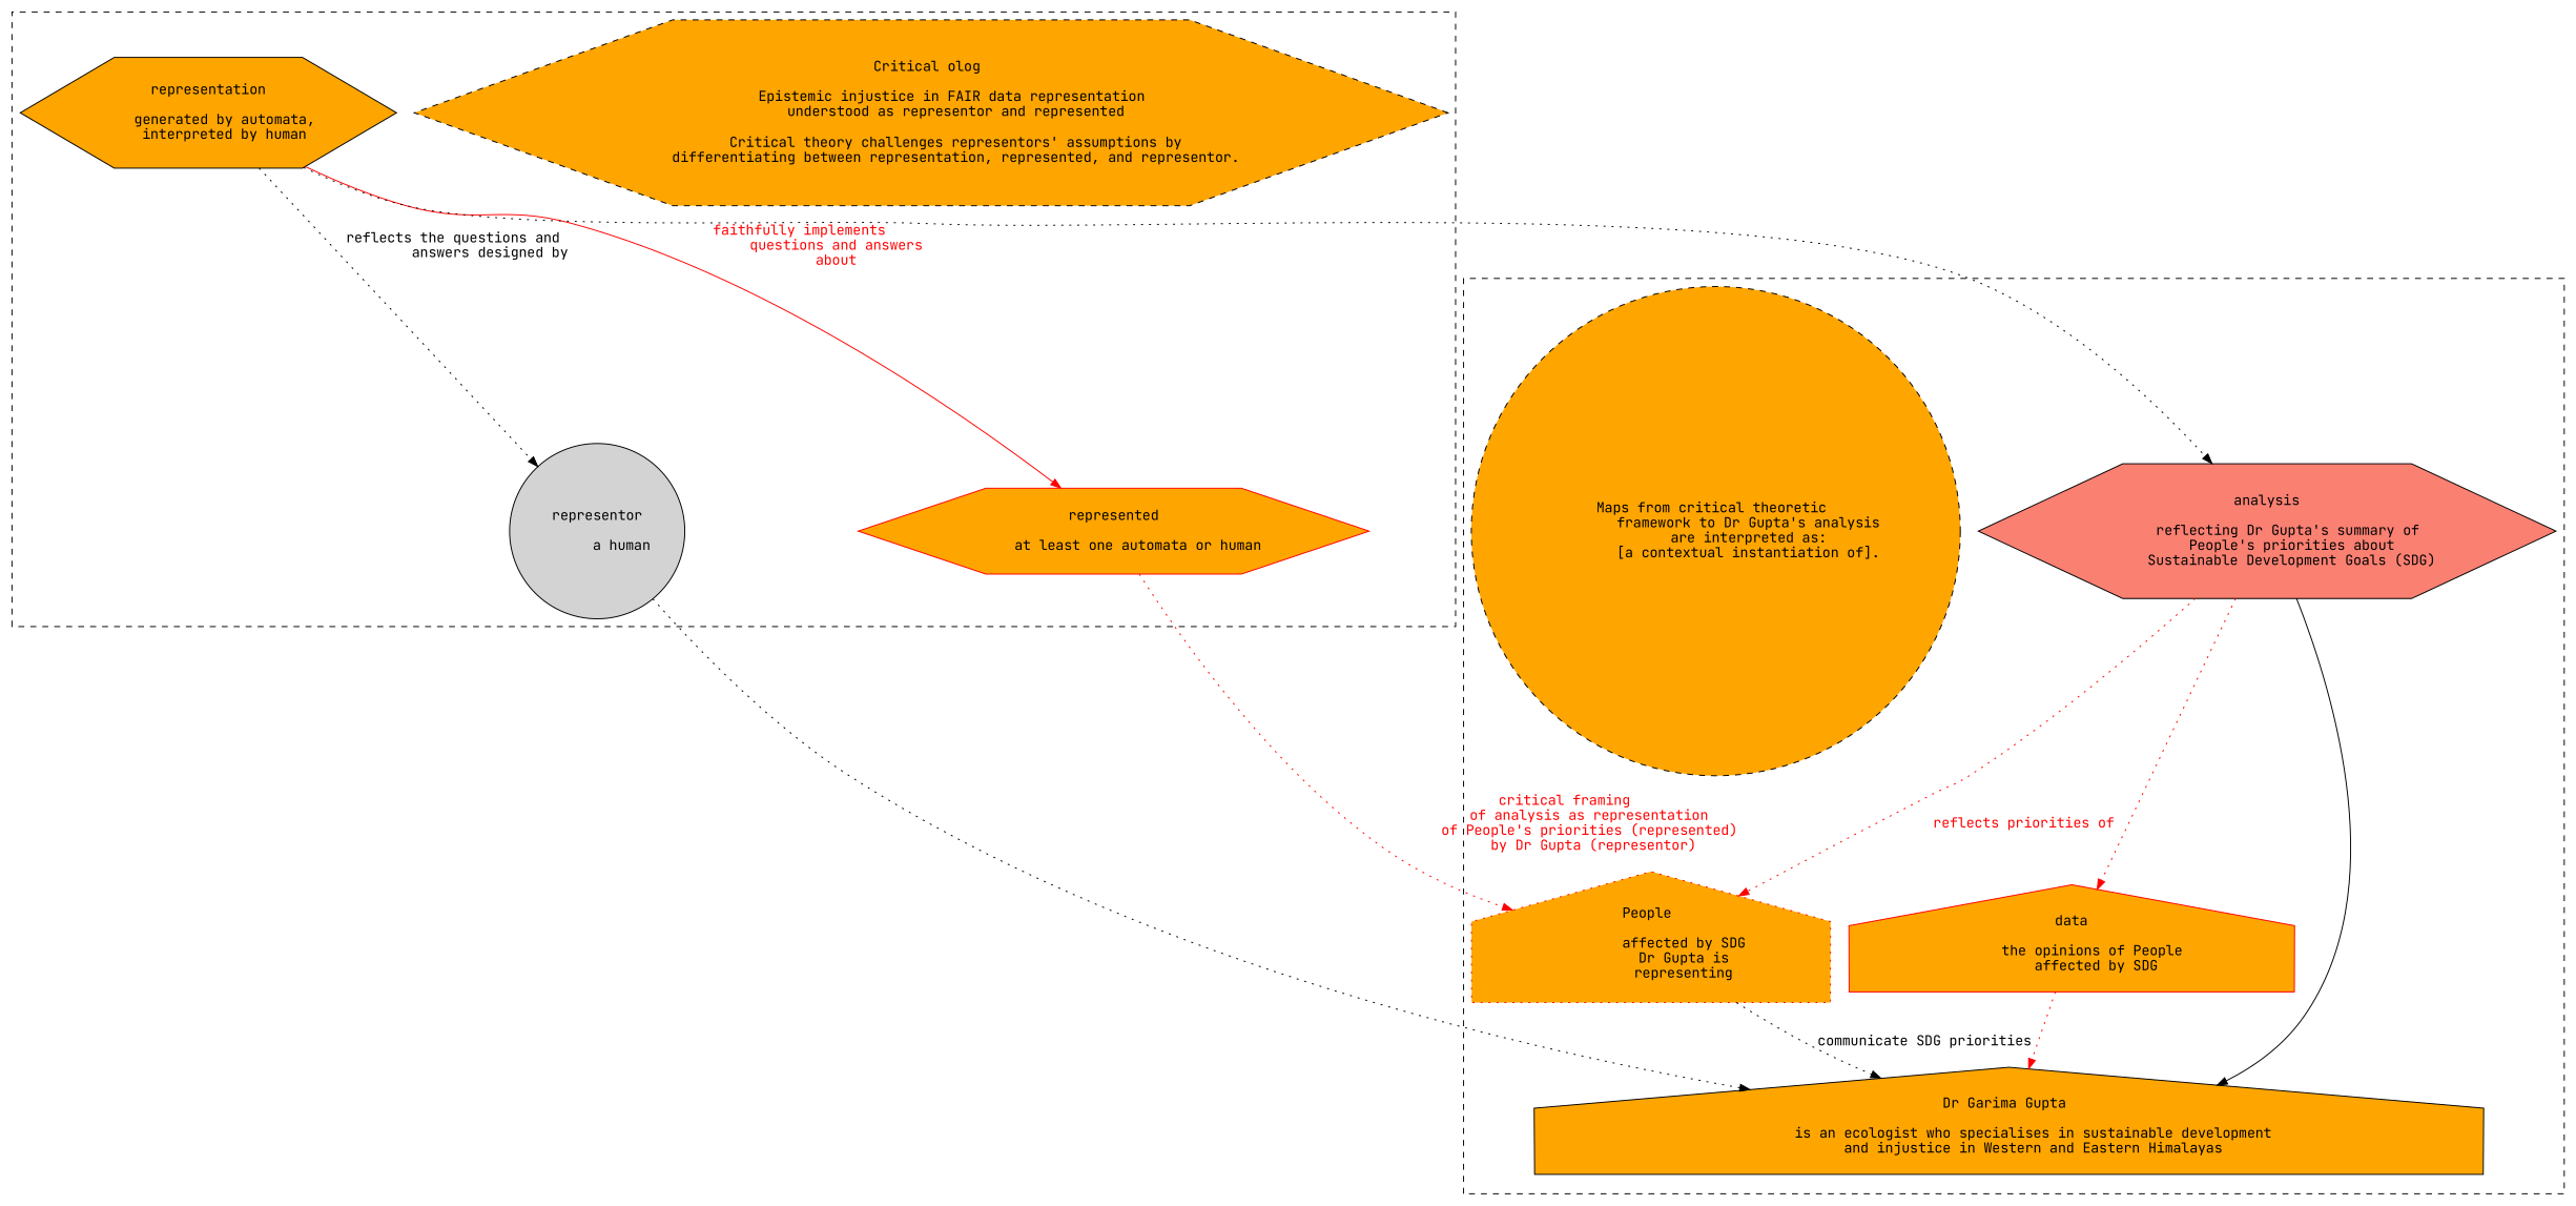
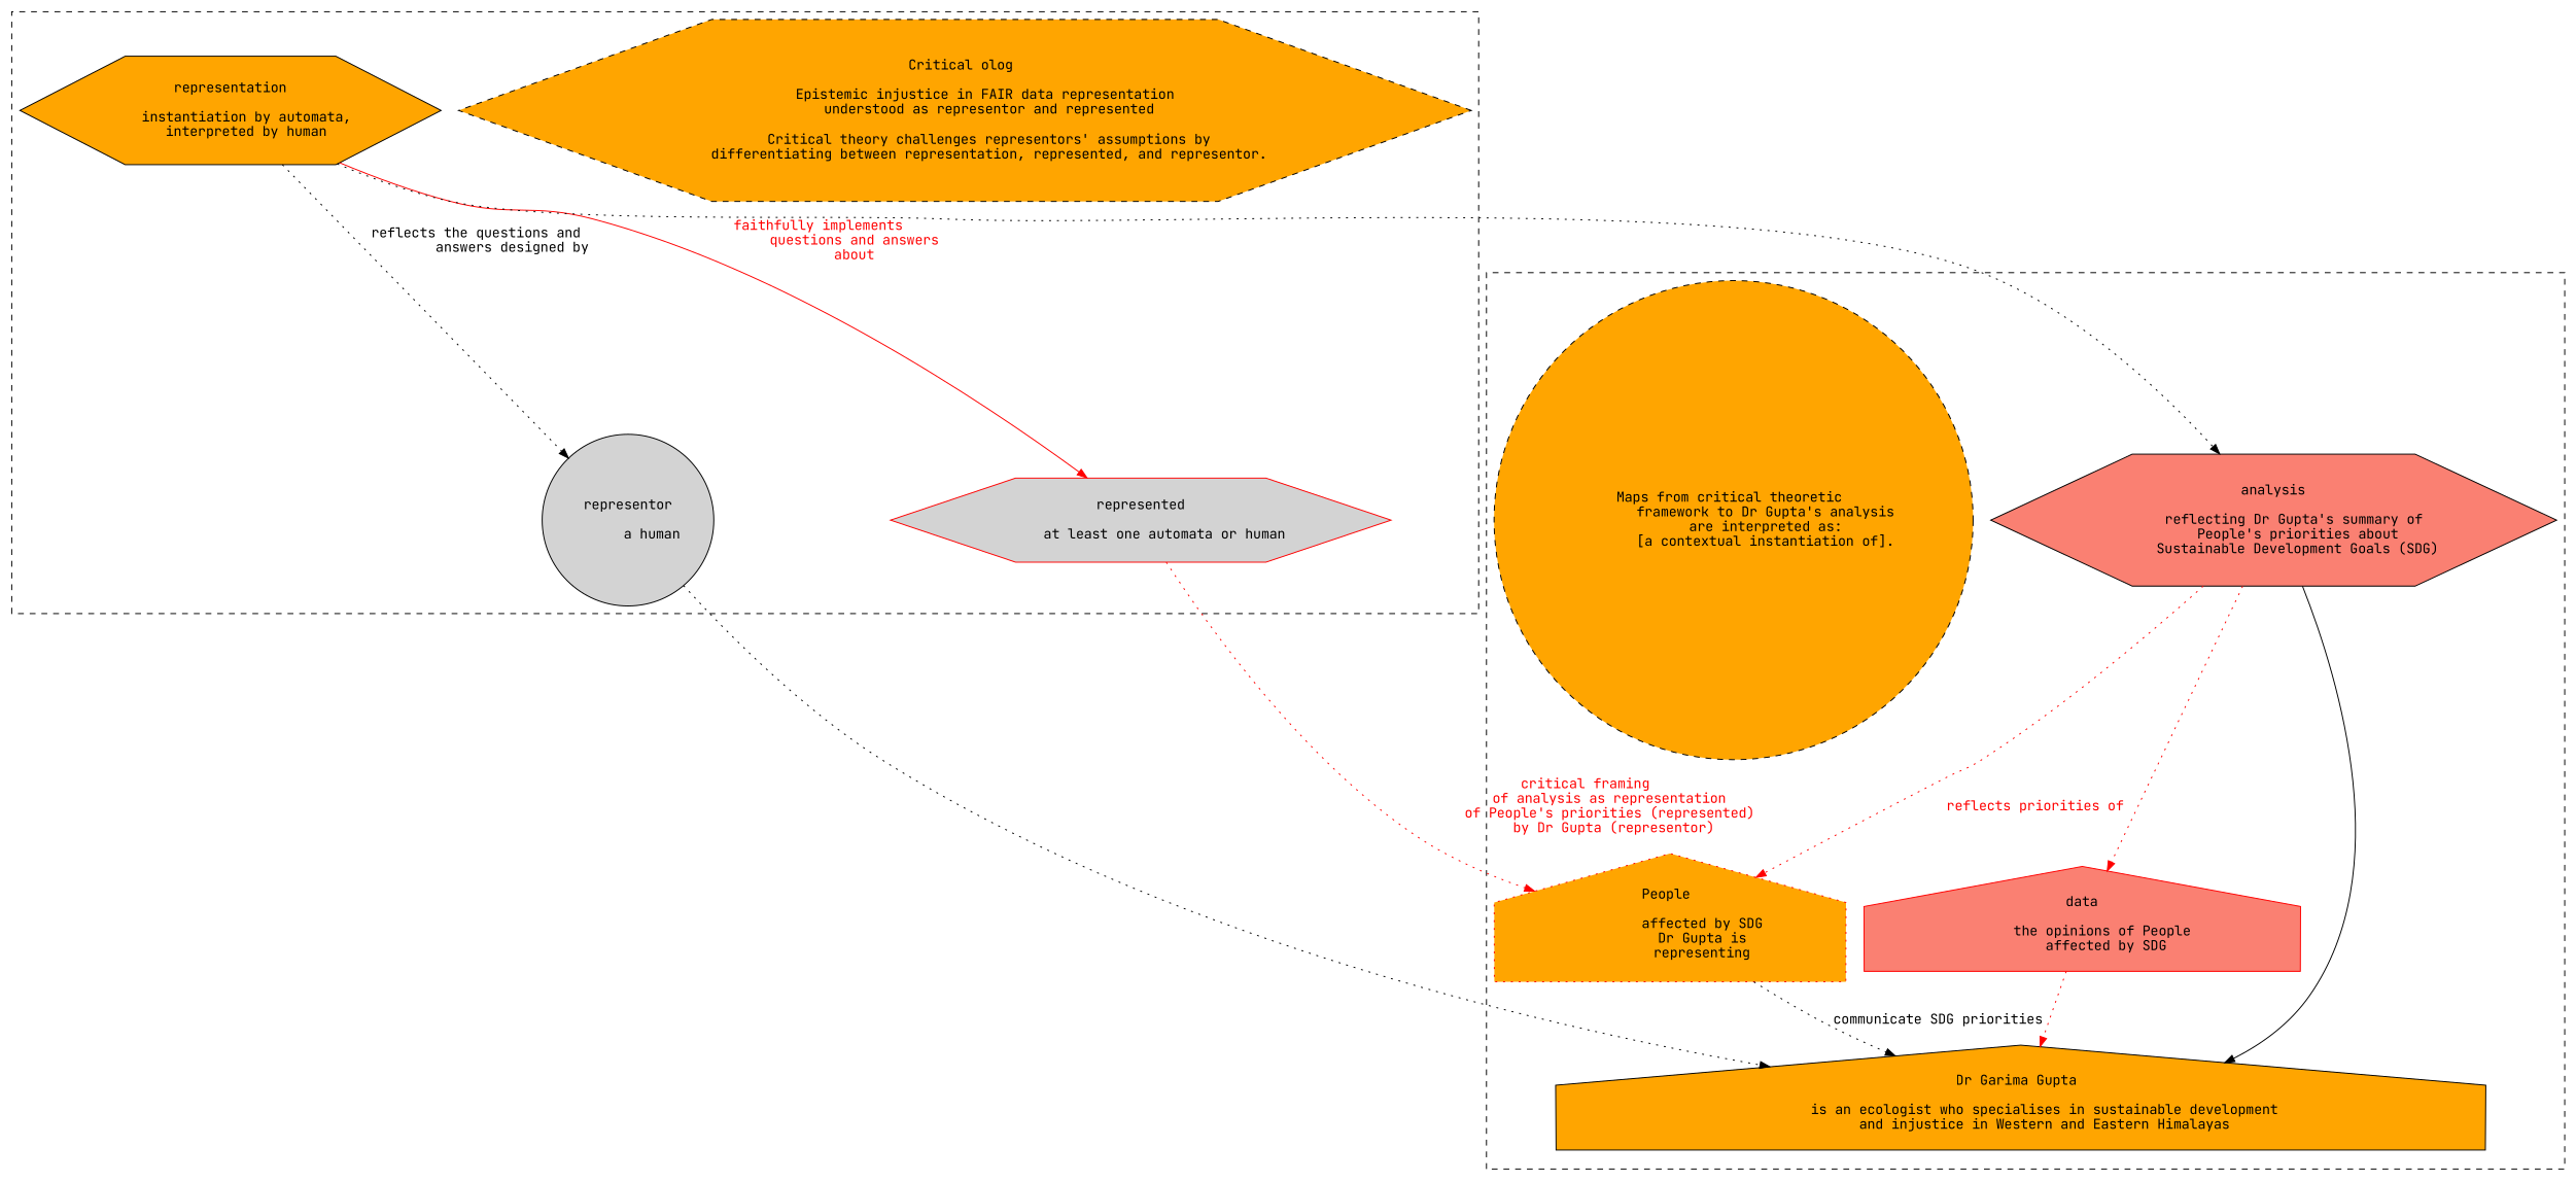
  digraph {
    fontname="JetBrains Mono"
    node [fillcolor=orange fontname="JetBrains Mono" shape=hexagon style=filled]
    edge [fontname="JetBrains Mono" style=dotted]
    n1 [label="Critical olog \n      \n      Epistemic injustice in FAIR data representation \n      understood as representor and represented\n\n      Critical theory challenges representors' assumptions by\n      differentiating between representation, represented, and representor." style="dashed,filled"]
-   n2 [color=red label="represented\n      \n      at least one automata or human"]
+   n2 [color=red fillcolor=lightgrey label="represented\n      \n      at least one automata or human"]
    n3 [fillcolor=lightgrey label="representor\n      \n      a human" shape=circle]
-   n4 [fontcolor=black label="representation\n    \n    generated by automata,\n    interpreted by human"]
-   n5 [color=red label="data\n      \n      the opinions of People \n      affected by SDG" shape=house]
+   n4 [fontcolor=black label="representation\n    \n    instantiation by automata,\n    interpreted by human"]
+   n5 [color=red fillcolor=salmon label="data\n      \n      the opinions of People \n      affected by SDG" shape=house]
    n6 [label="Dr Garima Gupta \n      \n      is an ecologist who specialises in sustainable development\n      and injustice in Western and Eastern Himalayas" shape=house]
    n7 [fillcolor=salmon fontcolor=black label="analysis\n      \n      reflecting Dr Gupta's summary of \n      People's priorities about\n      Sustainable Development Goals (SDG)"]
    n8 [color=red label="People \n        \n        affected by SDG\n        Dr Gupta is\n        representing" shape=house style="dotted,filled"]
    n9 [label="Maps from critical theoretic \n        framework to Dr Gupta's analysis\n        are interpreted as:\n        [a contextual instantiation of]." shape=circle style="dashed,filled"]
    subgraph sub_1 {
      rank=sink
    }
    subgraph cluster_2 {
      style=dashed
      n1
      n2
      n3
      n4
    }
    subgraph cluster_3 {
      style=dashed
      n5
      n6
      n7
      n8
      n9
    }
    n2 -> n8 [color=red fontcolor=red label="critical framing \n      of analysis as representation \n      of People's priorities (represented) \n      by Dr Gupta (representor)"]
    n3 -> n6
    n4 -> n2 [color=red fontcolor=red label="faithfully implements \n        questions and answers\n        about" style=solid]
    n4 -> n3 [label="reflects the questions and \n        answers designed by"]
    n4 -> n7
    n5 -> n6 [color=red]
    n7 -> n5 [color=red]
    n7 -> n6 [style=solid]
    n7 -> n8 [color=red fontcolor=red label="reflects priorities of"]
    n8 -> n6 [label="communicate SDG priorities"]
  }
